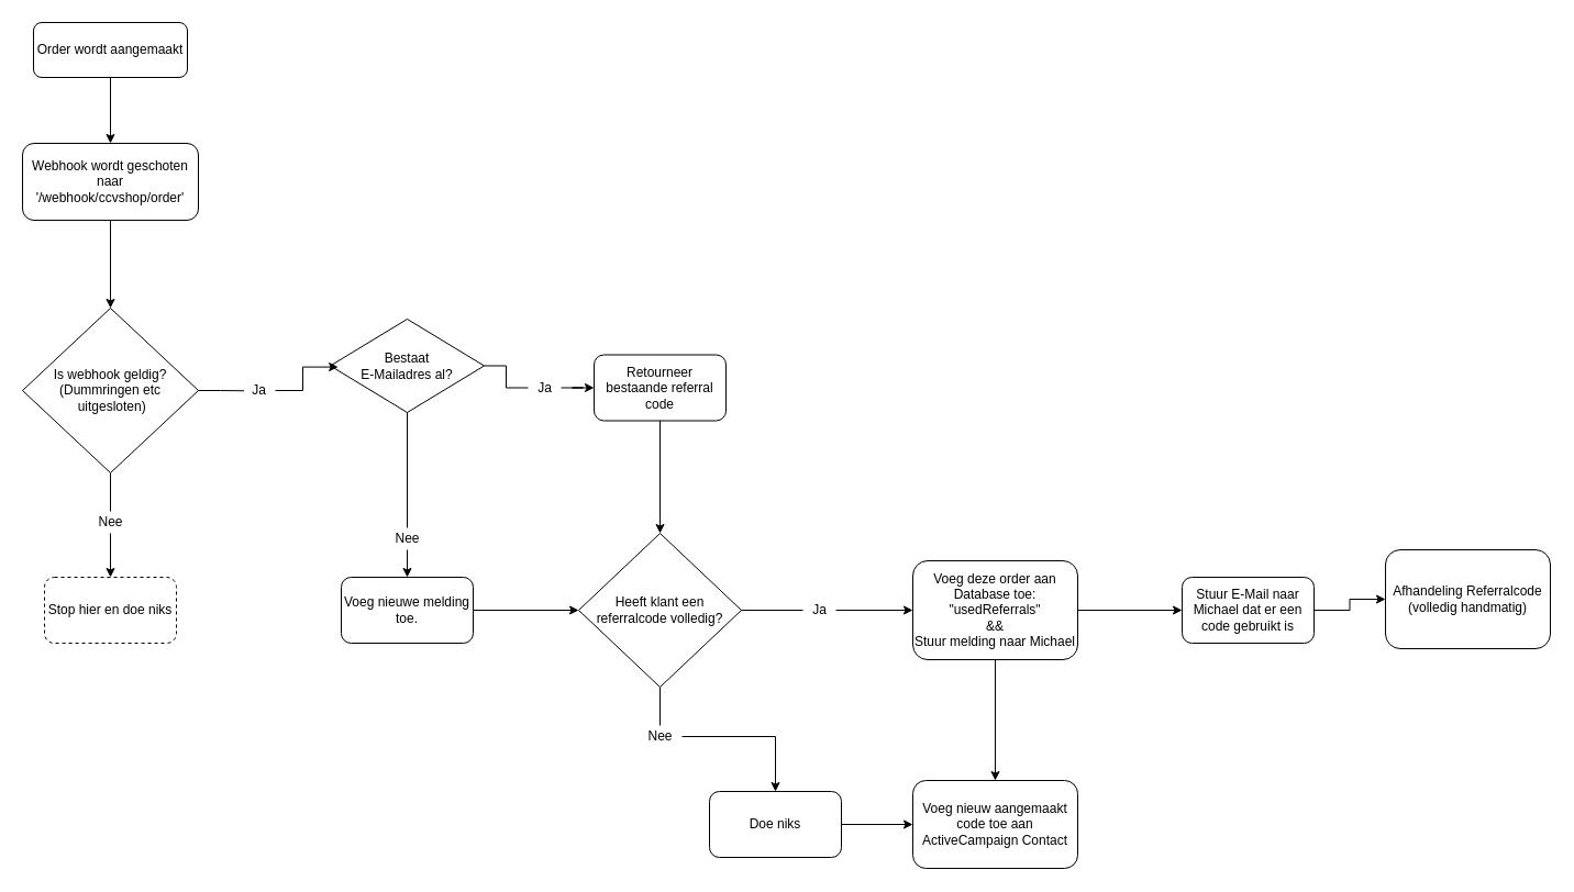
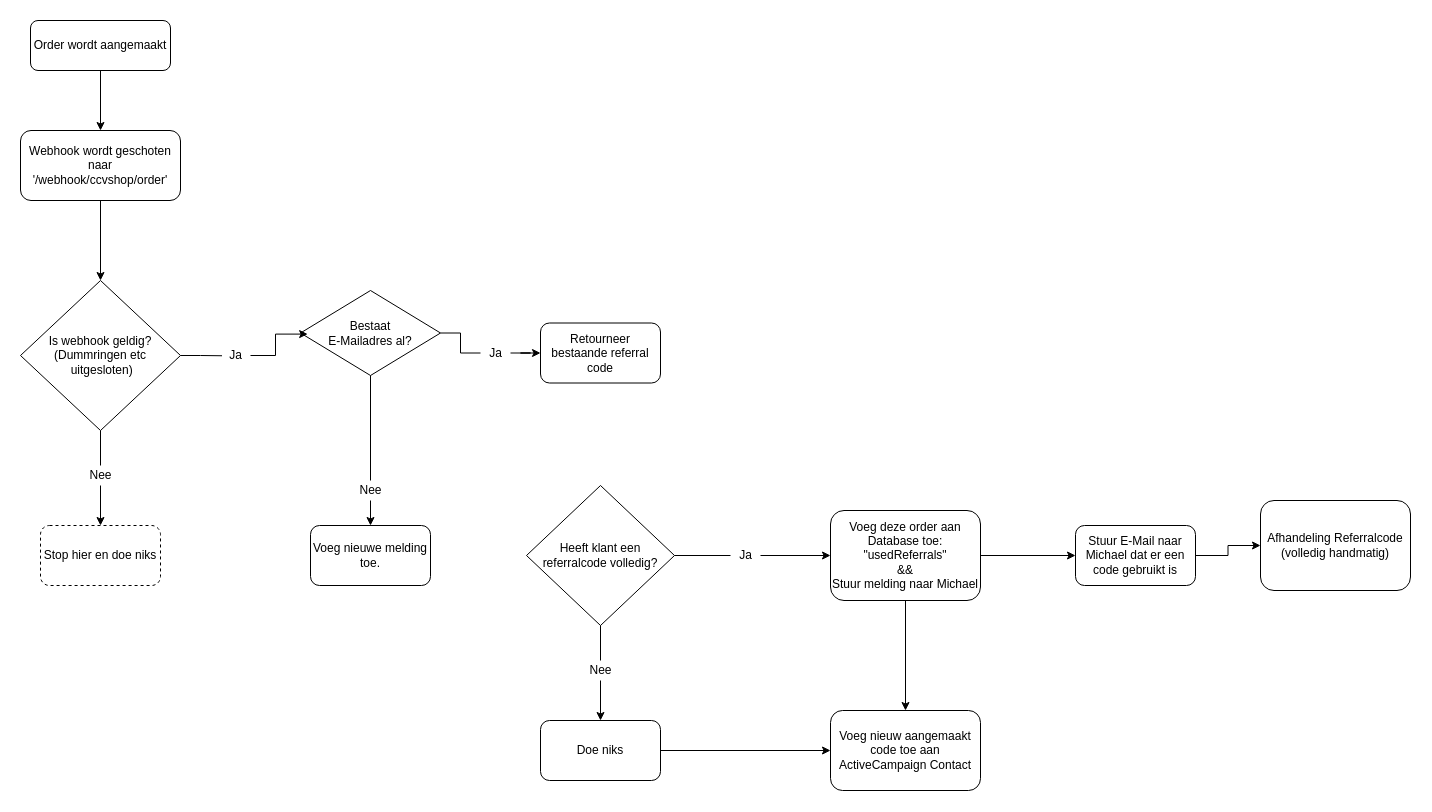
  <mxCell id="0" />
  <mxCell id="1" parent="0" />
  <mxCell id="2" style="edgeStyle=orthogonalEdgeStyle;rounded=0;orthogonalLoop=1;jettySize=auto;html=1;exitX=0.5;exitY=1;exitDx=0;exitDy=0;entryX=0.5;entryY=0;entryDx=0;entryDy=0;" edge="1" parent="1" source="3" target="34"><mxGeometry relative="1" as="geometry" /></mxCell>
  <mxCell id="3" value="Webhook wordt geschoten naar '/webhook/ccvshop/order'" style="rounded=1;whiteSpace=wrap;html=1;fontSize=12;glass=0;strokeWidth=1;shadow=0;" parent="1" vertex="1"><mxGeometry x="20" y="130" width="160" height="70" as="geometry" /></mxCell>
  <mxCell id="4" style="edgeStyle=orthogonalEdgeStyle;rounded=0;orthogonalLoop=1;jettySize=auto;html=1;exitX=0.5;exitY=1;exitDx=0;exitDy=0;entryX=0.5;entryY=0;entryDx=0;entryDy=0;" edge="1" parent="1" source="5" target="3"><mxGeometry relative="1" as="geometry" /></mxCell>
  <mxCell id="5" value="Order wordt aangemaakt" style="rounded=1;whiteSpace=wrap;html=1;fontSize=12;glass=0;strokeWidth=1;shadow=0;" vertex="1" parent="1"><mxGeometry x="30" y="20" width="140" height="50" as="geometry" /></mxCell>
  <mxCell id="6" style="edgeStyle=orthogonalEdgeStyle;rounded=0;orthogonalLoop=1;jettySize=auto;html=1;exitX=1;exitY=0.5;exitDx=0;exitDy=0;startArrow=none;" edge="1" parent="1" source="11" target="10"><mxGeometry relative="1" as="geometry" /></mxCell>
  <mxCell id="7" style="edgeStyle=orthogonalEdgeStyle;rounded=0;orthogonalLoop=1;jettySize=auto;html=1;exitX=0.5;exitY=1;exitDx=0;exitDy=0;startArrow=none;entryX=0.5;entryY=0;entryDx=0;entryDy=0;" edge="1" parent="1" source="13" target="16"><mxGeometry relative="1" as="geometry"><mxPoint x="340" y="540" as="targetPoint" /></mxGeometry></mxCell>
  <mxCell id="8" value="Bestaat &lt;br&gt;E-Mailadres al?" style="rhombus;whiteSpace=wrap;html=1;" vertex="1" parent="1"><mxGeometry x="300" y="290" width="140" height="85" as="geometry" /></mxCell>
- <mxCell id="9" style="edgeStyle=orthogonalEdgeStyle;rounded=0;orthogonalLoop=1;jettySize=auto;html=1;exitX=0.5;exitY=1;exitDx=0;exitDy=0;entryX=0.5;entryY=0;entryDx=0;entryDy=0;" edge="1" parent="1" source="10" target="19"><mxGeometry relative="1" as="geometry"><mxPoint x="540" y="630" as="targetPoint" /></mxGeometry></mxCell>
  <mxCell id="10" value="Retourneer bestaande referral code" style="rounded=1;whiteSpace=wrap;html=1;" vertex="1" parent="1"><mxGeometry x="540" y="322.5" width="120" height="60" as="geometry" /></mxCell>
  <mxCell id="11" value="Ja" style="text;html=1;align=center;verticalAlign=middle;resizable=0;points=[];autosize=1;strokeColor=none;fillColor=none;" vertex="1" parent="1"><mxGeometry x="480" y="342.5" width="30" height="20" as="geometry" /></mxCell>
  <mxCell id="12" value="" style="edgeStyle=orthogonalEdgeStyle;rounded=0;orthogonalLoop=1;jettySize=auto;html=1;exitX=1;exitY=0.5;exitDx=0;exitDy=0;endArrow=none;" edge="1" parent="1" source="8" target="11"><mxGeometry relative="1" as="geometry"><mxPoint x="410" y="390" as="sourcePoint" /><mxPoint x="540" y="390" as="targetPoint" /></mxGeometry></mxCell>
  <mxCell id="13" value="Nee" style="text;html=1;align=center;verticalAlign=middle;resizable=0;points=[];autosize=1;strokeColor=none;fillColor=none;" vertex="1" parent="1"><mxGeometry x="350" y="480" width="40" height="20" as="geometry" /></mxCell>
  <mxCell id="14" value="" style="edgeStyle=orthogonalEdgeStyle;rounded=0;orthogonalLoop=1;jettySize=auto;html=1;exitX=0.5;exitY=1;exitDx=0;exitDy=0;endArrow=none;" edge="1" parent="1" source="8" target="13"><mxGeometry relative="1" as="geometry"><mxPoint x="340" y="540" as="targetPoint" /><mxPoint x="340" y="450" as="sourcePoint" /></mxGeometry></mxCell>
- <mxCell id="15" style="edgeStyle=orthogonalEdgeStyle;rounded=0;orthogonalLoop=1;jettySize=auto;html=1;exitX=1;exitY=0.5;exitDx=0;exitDy=0;entryX=0;entryY=0.5;entryDx=0;entryDy=0;" edge="1" parent="1" source="16" target="19"><mxGeometry relative="1" as="geometry" /></mxCell>
  <mxCell id="16" value="Voeg nieuwe melding toe." style="rounded=1;whiteSpace=wrap;html=1;" vertex="1" parent="1"><mxGeometry x="310" y="525" width="120" height="60" as="geometry" /></mxCell>
  <mxCell id="17" style="edgeStyle=orthogonalEdgeStyle;rounded=0;orthogonalLoop=1;jettySize=auto;html=1;exitX=1;exitY=0.5;exitDx=0;exitDy=0;entryX=0;entryY=0.5;entryDx=0;entryDy=0;startArrow=none;" edge="1" parent="1" source="23" target="22"><mxGeometry relative="1" as="geometry" /></mxCell>
  <mxCell id="18" value="" style="edgeStyle=orthogonalEdgeStyle;rounded=0;orthogonalLoop=1;jettySize=auto;html=1;startArrow=none;" edge="1" parent="1" source="30" target="27"><mxGeometry relative="1" as="geometry" /></mxCell>
  <mxCell id="19" value="Heeft klant een referralcode volledig?" style="rhombus;whiteSpace=wrap;html=1;" vertex="1" parent="1"><mxGeometry x="526" y="485" width="148" height="140" as="geometry" /></mxCell>
  <mxCell id="20" style="edgeStyle=orthogonalEdgeStyle;rounded=0;orthogonalLoop=1;jettySize=auto;html=1;exitX=0.5;exitY=1;exitDx=0;exitDy=0;entryX=0.5;entryY=0;entryDx=0;entryDy=0;" edge="1" parent="1" source="22" target="25"><mxGeometry relative="1" as="geometry" /></mxCell>
  <mxCell id="21" value="" style="edgeStyle=orthogonalEdgeStyle;rounded=0;orthogonalLoop=1;jettySize=auto;html=1;" edge="1" parent="1" source="22" target="29"><mxGeometry relative="1" as="geometry" /></mxCell>
  <mxCell id="22" value="Voeg deze order aan Database toe: &quot;usedReferrals&quot;&lt;br&gt;&amp;amp;&amp;amp;&lt;br&gt;Stuur melding naar Michael" style="rounded=1;whiteSpace=wrap;html=1;" vertex="1" parent="1"><mxGeometry x="830" y="510" width="150" height="90" as="geometry" /></mxCell>
  <mxCell id="23" value="Ja" style="text;html=1;align=center;verticalAlign=middle;resizable=0;points=[];autosize=1;strokeColor=none;fillColor=none;" vertex="1" parent="1"><mxGeometry x="730" y="545" width="30" height="20" as="geometry" /></mxCell>
  <mxCell id="24" value="" style="edgeStyle=orthogonalEdgeStyle;rounded=0;orthogonalLoop=1;jettySize=auto;html=1;exitX=1;exitY=0.5;exitDx=0;exitDy=0;entryX=0;entryY=0.5;entryDx=0;entryDy=0;endArrow=none;" edge="1" parent="1" source="19" target="23"><mxGeometry relative="1" as="geometry"><mxPoint x="674" y="720" as="sourcePoint" /><mxPoint x="780" y="725" as="targetPoint" /></mxGeometry></mxCell>
  <mxCell id="25" value="Voeg nieuw aangemaakt code toe aan ActiveCampaign Contact" style="rounded=1;whiteSpace=wrap;html=1;" vertex="1" parent="1"><mxGeometry x="830" y="710" width="150" height="80" as="geometry" /></mxCell>
  <mxCell id="26" style="edgeStyle=orthogonalEdgeStyle;rounded=0;orthogonalLoop=1;jettySize=auto;html=1;exitX=1;exitY=0.5;exitDx=0;exitDy=0;" edge="1" parent="1" source="27" target="25"><mxGeometry relative="1" as="geometry" /></mxCell>
- <mxCell id="27" value="Doe niks" style="rounded=1;whiteSpace=wrap;html=1;" vertex="1" parent="1"><mxGeometry x="645" y="720" width="120" height="60" as="geometry" /></mxCell>
+ <mxCell id="27" value="Doe niks" style="rounded=1;whiteSpace=wrap;html=1;" vertex="1" parent="1"><mxGeometry x="540" y="720" width="120" height="60" as="geometry" /></mxCell>
  <mxCell id="28" style="edgeStyle=orthogonalEdgeStyle;rounded=0;orthogonalLoop=1;jettySize=auto;html=1;exitX=1;exitY=0.5;exitDx=0;exitDy=0;" edge="1" parent="1" source="29" target="40"><mxGeometry relative="1" as="geometry"><mxPoint x="1320" y="555" as="targetPoint" /></mxGeometry></mxCell>
  <mxCell id="29" value="Stuur E-Mail naar Michael dat er een code gebruikt is" style="whiteSpace=wrap;html=1;rounded=1;" vertex="1" parent="1"><mxGeometry x="1075" y="525" width="120" height="60" as="geometry" /></mxCell>
  <mxCell id="30" value="Nee" style="text;html=1;align=center;verticalAlign=middle;resizable=0;points=[];autosize=1;strokeColor=none;fillColor=none;" vertex="1" parent="1"><mxGeometry x="580" y="660" width="40" height="20" as="geometry" /></mxCell>
  <mxCell id="31" value="" style="edgeStyle=orthogonalEdgeStyle;rounded=0;orthogonalLoop=1;jettySize=auto;html=1;endArrow=none;" edge="1" parent="1" source="19" target="30"><mxGeometry relative="1" as="geometry"><mxPoint x="600" y="625" as="sourcePoint" /><mxPoint x="600" y="720" as="targetPoint" /></mxGeometry></mxCell>
  <mxCell id="32" style="edgeStyle=orthogonalEdgeStyle;rounded=0;orthogonalLoop=1;jettySize=auto;html=1;exitX=1;exitY=0.5;exitDx=0;exitDy=0;entryX=0.051;entryY=0.513;entryDx=0;entryDy=0;entryPerimeter=0;startArrow=none;" edge="1" parent="1" source="35" target="8"><mxGeometry relative="1" as="geometry" /></mxCell>
  <mxCell id="33" style="edgeStyle=orthogonalEdgeStyle;rounded=0;orthogonalLoop=1;jettySize=auto;html=1;exitX=0.5;exitY=1;exitDx=0;exitDy=0;entryX=0.5;entryY=0;entryDx=0;entryDy=0;startArrow=none;" edge="1" parent="1" source="38" target="37"><mxGeometry relative="1" as="geometry"><mxPoint x="100" y="520" as="targetPoint" /></mxGeometry></mxCell>
  <mxCell id="34" value="Is webhook geldig?&lt;br&gt;(Dummringen etc&lt;br&gt;&amp;nbsp;uitgesloten)" style="rhombus;whiteSpace=wrap;html=1;" vertex="1" parent="1"><mxGeometry x="20" y="280" width="160" height="150" as="geometry" /></mxCell>
  <mxCell id="35" value="Ja" style="text;html=1;align=center;verticalAlign=middle;resizable=0;points=[];autosize=1;strokeColor=none;fillColor=none;" vertex="1" parent="1"><mxGeometry x="220" y="345" width="30" height="20" as="geometry" /></mxCell>
  <mxCell id="36" value="" style="edgeStyle=orthogonalEdgeStyle;rounded=0;orthogonalLoop=1;jettySize=auto;html=1;exitX=1;exitY=0.5;exitDx=0;exitDy=0;entryX=0.051;entryY=0.513;entryDx=0;entryDy=0;entryPerimeter=0;endArrow=none;" edge="1" parent="1" source="34" target="35"><mxGeometry relative="1" as="geometry"><mxPoint x="180" y="355" as="sourcePoint" /><mxPoint x="277.14" y="351.56" as="targetPoint" /></mxGeometry></mxCell>
  <mxCell id="37" value="Stop hier en doe niks" style="rounded=1;whiteSpace=wrap;html=1;dashed=1;" vertex="1" parent="1"><mxGeometry x="40" y="525" width="120" height="60" as="geometry" /></mxCell>
  <mxCell id="38" value="Nee" style="text;html=1;align=center;verticalAlign=middle;resizable=0;points=[];autosize=1;strokeColor=none;fillColor=none;" vertex="1" parent="1"><mxGeometry x="80" y="465" width="40" height="20" as="geometry" /></mxCell>
  <mxCell id="39" value="" style="edgeStyle=orthogonalEdgeStyle;rounded=0;orthogonalLoop=1;jettySize=auto;html=1;exitX=0.5;exitY=1;exitDx=0;exitDy=0;entryX=0.5;entryY=0;entryDx=0;entryDy=0;endArrow=none;" edge="1" parent="1" source="34" target="38"><mxGeometry relative="1" as="geometry"><mxPoint x="100" y="525" as="targetPoint" /><mxPoint x="100" y="430" as="sourcePoint" /></mxGeometry></mxCell>
  <mxCell id="40" value="Afhandeling Referralcode (volledig handmatig)" style="rounded=1;whiteSpace=wrap;html=1;" vertex="1" parent="1"><mxGeometry x="1260" y="500" width="150" height="90" as="geometry" /></mxCell>
